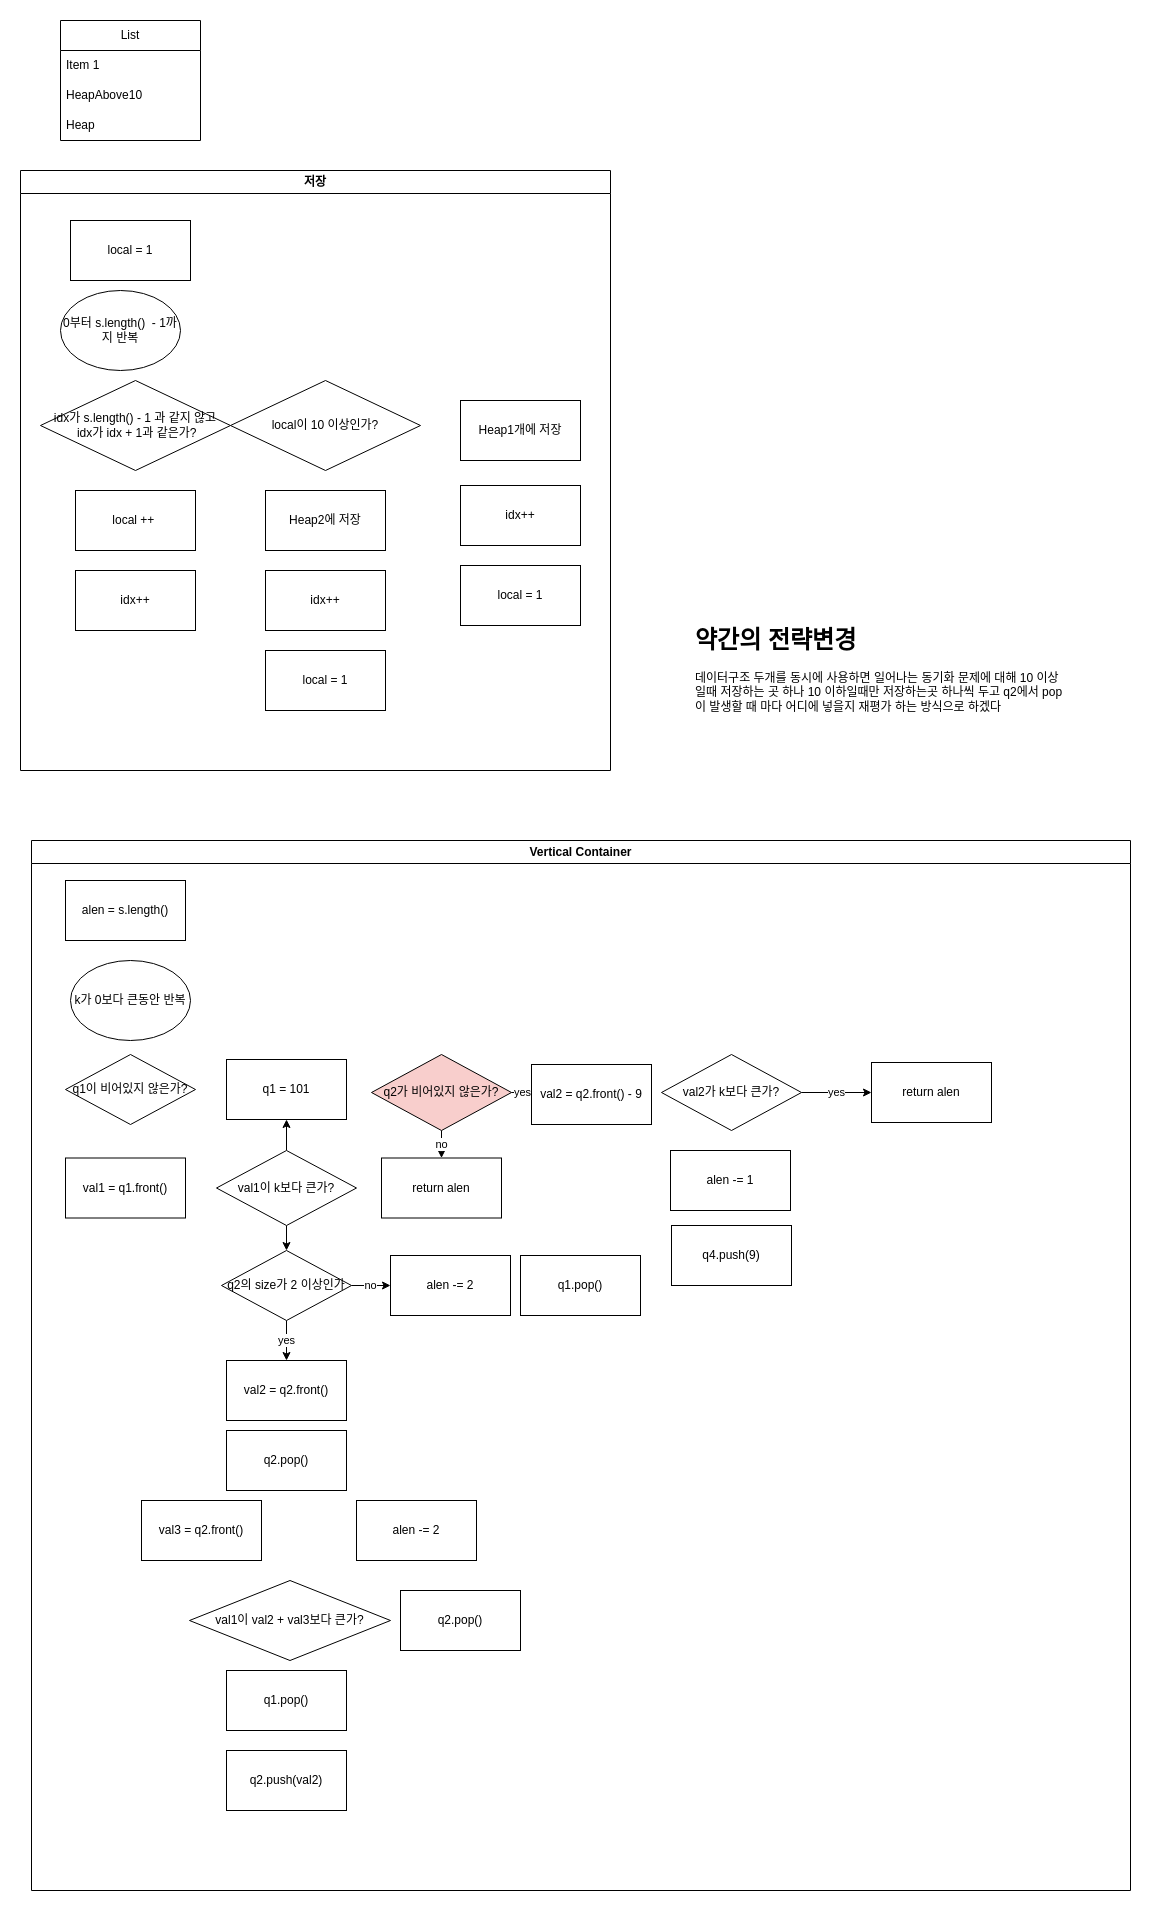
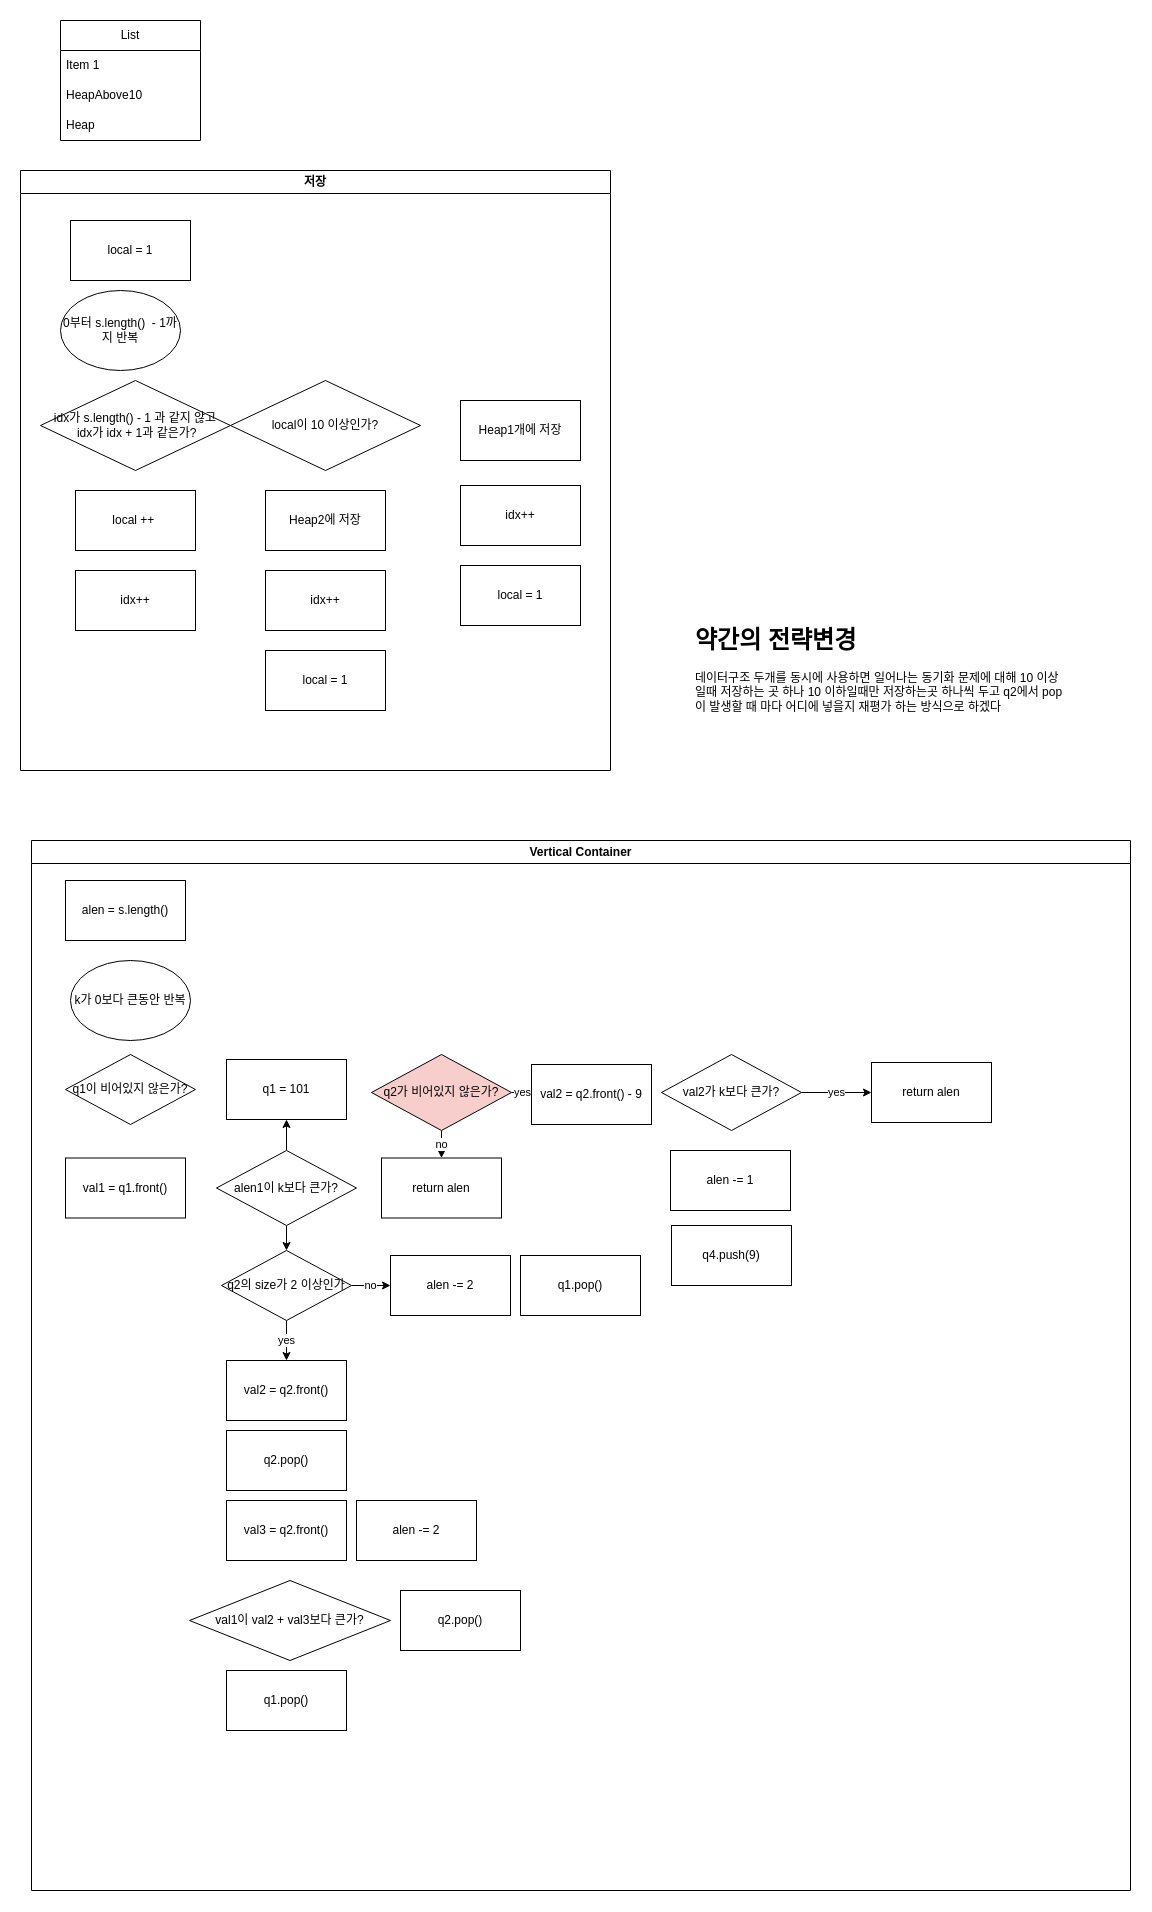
  <mxCell id="0" />
  <mxCell id="1" parent="0" />
  <mxCell id="2" value="List" style="swimlane;fontStyle=0;childLayout=stackLayout;horizontal=1;startSize=30;horizontalStack=0;resizeParent=1;resizeParentMax=0;resizeLast=0;collapsible=1;marginBottom=0;whiteSpace=wrap;html=1;" vertex="1" parent="1"><mxGeometry x="60" y="20" width="140" height="120" as="geometry" /></mxCell>
  <mxCell id="3" value="Item 1" style="text;strokeColor=none;fillColor=none;align=left;verticalAlign=middle;spacingLeft=4;spacingRight=4;overflow=hidden;points=[[0,0.5],[1,0.5]];portConstraint=eastwest;rotatable=0;whiteSpace=wrap;html=1;" vertex="1" parent="2"><mxGeometry y="30" width="140" height="30" as="geometry" /></mxCell>
  <mxCell id="4" value="HeapAbove10&amp;nbsp;" style="text;strokeColor=none;fillColor=none;align=left;verticalAlign=middle;spacingLeft=4;spacingRight=4;overflow=hidden;points=[[0,0.5],[1,0.5]];portConstraint=eastwest;rotatable=0;whiteSpace=wrap;html=1;" vertex="1" parent="2"><mxGeometry y="60" width="140" height="30" as="geometry" /></mxCell>
  <mxCell id="5" value="Heap" style="text;strokeColor=none;fillColor=none;align=left;verticalAlign=middle;spacingLeft=4;spacingRight=4;overflow=hidden;points=[[0,0.5],[1,0.5]];portConstraint=eastwest;rotatable=0;whiteSpace=wrap;html=1;" vertex="1" parent="2"><mxGeometry y="90" width="140" height="30" as="geometry" /></mxCell>
  <mxCell id="6" value="저장" style="swimlane;whiteSpace=wrap;html=1;" vertex="1" parent="1"><mxGeometry x="20" y="170" width="590" height="600" as="geometry" /></mxCell>
  <mxCell id="7" value="0부터 s.length()&amp;nbsp; - 1까지 반복" style="ellipse;whiteSpace=wrap;html=1;" vertex="1" parent="6"><mxGeometry x="40" y="120" width="120" height="80" as="geometry" /></mxCell>
  <mxCell id="8" value="Heap2에 저장" style="rounded=0;whiteSpace=wrap;html=1;" vertex="1" parent="6"><mxGeometry x="245" y="320" width="120" height="60" as="geometry" /></mxCell>
  <mxCell id="9" value="local이 10 이상인가?" style="rounded=0;whiteSpace=wrap;html=1;shape=rhombus;perimeter=rhombusPerimeter;" vertex="1" parent="6"><mxGeometry x="210" y="210" width="190" height="90" as="geometry" /></mxCell>
  <mxCell id="10" value="idx++" style="rounded=0;whiteSpace=wrap;html=1;" vertex="1" parent="6"><mxGeometry x="245" y="400" width="120" height="60" as="geometry" /></mxCell>
  <mxCell id="11" value="local = 1" style="rounded=0;whiteSpace=wrap;html=1;" vertex="1" parent="6"><mxGeometry x="245" y="480" width="120" height="60" as="geometry" /></mxCell>
  <mxCell id="12" value="Heap1개에 저장" style="rounded=0;whiteSpace=wrap;html=1;" vertex="1" parent="6"><mxGeometry x="440" y="230" width="120" height="60" as="geometry" /></mxCell>
  <mxCell id="13" value="idx++" style="rounded=0;whiteSpace=wrap;html=1;" vertex="1" parent="6"><mxGeometry x="440" y="315" width="120" height="60" as="geometry" /></mxCell>
  <mxCell id="14" value="local = 1" style="rounded=0;whiteSpace=wrap;html=1;" vertex="1" parent="6"><mxGeometry x="440" y="395" width="120" height="60" as="geometry" /></mxCell>
  <mxCell id="15" value="local ++&amp;nbsp;" style="rounded=0;whiteSpace=wrap;html=1;" vertex="1" parent="6"><mxGeometry x="55" y="320" width="120" height="60" as="geometry" /></mxCell>
  <mxCell id="16" value="idx++" style="rounded=0;whiteSpace=wrap;html=1;" vertex="1" parent="6"><mxGeometry x="55" y="400" width="120" height="60" as="geometry" /></mxCell>
  <mxCell id="17" value="idx가 s.length() - 1 과 같지 않고&lt;br&gt;&amp;nbsp;idx가 idx + 1과 같은가?" style="rounded=0;whiteSpace=wrap;html=1;shape=rhombus;perimeter=rhombusPerimeter;" vertex="1" parent="6"><mxGeometry x="20" y="210" width="190" height="90" as="geometry" /></mxCell>
  <mxCell id="18" value="local = 1" style="rounded=0;whiteSpace=wrap;html=1;" vertex="1" parent="6"><mxGeometry x="50" y="50" width="120" height="60" as="geometry" /></mxCell>
  <mxCell id="19" value="Vertical Container" style="swimlane;whiteSpace=wrap;html=1;" vertex="1" parent="1"><mxGeometry x="31" y="840" width="1099" height="1050" as="geometry" /></mxCell>
  <mxCell id="20" value="k가 0보다 큰동안 반복" style="ellipse;whiteSpace=wrap;html=1;" vertex="1" parent="19"><mxGeometry x="39" y="120" width="120" height="80" as="geometry" /></mxCell>
  <mxCell id="21" value="val1 = q1.front()" style="rounded=0;whiteSpace=wrap;html=1;" vertex="1" parent="19"><mxGeometry x="34" y="317.5" width="120" height="60" as="geometry" /></mxCell>
  <mxCell id="22" value="val2 = q2.front()" style="rounded=0;whiteSpace=wrap;html=1;" vertex="1" parent="19"><mxGeometry x="195" y="520" width="120" height="60" as="geometry" /></mxCell>
  <mxCell id="23" value="no" style="edgeStyle=orthogonalEdgeStyle;rounded=0;orthogonalLoop=1;jettySize=auto;html=1;" edge="1" parent="19" source="25" target="41"><mxGeometry relative="1" as="geometry" /></mxCell>
  <mxCell id="24" value="yes" style="edgeStyle=orthogonalEdgeStyle;rounded=0;orthogonalLoop=1;jettySize=auto;html=1;" edge="1" parent="19" source="25"><mxGeometry relative="1" as="geometry"><mxPoint x="255" y="520" as="targetPoint" /></mxGeometry></mxCell>
  <mxCell id="25" value="q2의 size가 2 이상인가" style="rhombus;whiteSpace=wrap;html=1;" vertex="1" parent="19"><mxGeometry x="190" y="410" width="130" height="70" as="geometry" /></mxCell>
  <mxCell id="26" value="q2.pop()" style="rounded=0;whiteSpace=wrap;html=1;" vertex="1" parent="19"><mxGeometry x="195" y="590" width="120" height="60" as="geometry" /></mxCell>
- <mxCell id="27" value="val3 = q2.front()" style="whiteSpace=wrap;html=1;" vertex="1" parent="19"><mxGeometry x="110" y="660" width="120" height="60" as="geometry" /></mxCell>
+ <mxCell id="27" value="val3 = q2.front()" style="whiteSpace=wrap;html=1;" vertex="1" parent="19"><mxGeometry x="195" y="660" width="120" height="60" as="geometry" /></mxCell>
  <mxCell id="28" value="q1이 비어있지 않은가?" style="rhombus;whiteSpace=wrap;html=1;" vertex="1" parent="19"><mxGeometry x="34" y="214" width="130" height="70" as="geometry" /></mxCell>
  <mxCell id="29" value="q1 = 101" style="rounded=0;whiteSpace=wrap;html=1;" vertex="1" parent="19"><mxGeometry x="195" y="219" width="120" height="60" as="geometry" /></mxCell>
  <mxCell id="30" value="yes" style="edgeStyle=orthogonalEdgeStyle;rounded=0;orthogonalLoop=1;jettySize=auto;html=1;" edge="1" parent="19" source="32" target="36"><mxGeometry relative="1" as="geometry" /></mxCell>
  <mxCell id="31" value="no" style="edgeStyle=orthogonalEdgeStyle;rounded=0;orthogonalLoop=1;jettySize=auto;html=1;" edge="1" parent="19" source="32" target="48"><mxGeometry relative="1" as="geometry" /></mxCell>
  <mxCell id="32" value="q2가 비어있지 않은가?" style="rhombus;whiteSpace=wrap;html=1;fillColor=#f8cecc;" vertex="1" parent="19"><mxGeometry x="340" y="214" width="140" height="76" as="geometry" /></mxCell>
  <mxCell id="33" value="" style="edgeStyle=orthogonalEdgeStyle;rounded=0;orthogonalLoop=1;jettySize=auto;html=1;" edge="1" parent="19" source="35" target="29"><mxGeometry relative="1" as="geometry" /></mxCell>
  <mxCell id="34" value="" style="edgeStyle=orthogonalEdgeStyle;rounded=0;orthogonalLoop=1;jettySize=auto;html=1;" edge="1" parent="19" source="35" target="25"><mxGeometry relative="1" as="geometry" /></mxCell>
- <mxCell id="35" value="val1이 k보다 큰가?" style="rhombus;whiteSpace=wrap;html=1;" vertex="1" parent="19"><mxGeometry x="185" y="310" width="140" height="75" as="geometry" /></mxCell>
+ <mxCell id="35" value="alen1이 k보다 큰가?" style="rhombus;whiteSpace=wrap;html=1;" vertex="1" parent="19"><mxGeometry x="185" y="310" width="140" height="75" as="geometry" /></mxCell>
  <mxCell id="36" value="val2 = q2.front() - 9" style="rounded=0;whiteSpace=wrap;html=1;" vertex="1" parent="19"><mxGeometry x="500" y="224" width="120" height="60" as="geometry" /></mxCell>
  <mxCell id="37" value="yes" style="edgeStyle=orthogonalEdgeStyle;rounded=0;orthogonalLoop=1;jettySize=auto;html=1;" edge="1" parent="19" source="38" target="39"><mxGeometry relative="1" as="geometry" /></mxCell>
  <mxCell id="38" value="val2가 k보다 큰가?" style="rhombus;whiteSpace=wrap;html=1;" vertex="1" parent="19"><mxGeometry x="630" y="214" width="140" height="76" as="geometry" /></mxCell>
  <mxCell id="39" value="return alen" style="rounded=0;whiteSpace=wrap;html=1;" vertex="1" parent="19"><mxGeometry x="840" y="222" width="120" height="60" as="geometry" /></mxCell>
  <mxCell id="40" value="alen = s.length()" style="whiteSpace=wrap;html=1;" vertex="1" parent="19"><mxGeometry x="34" y="40" width="120" height="60" as="geometry" /></mxCell>
  <mxCell id="41" value="alen -= 2" style="whiteSpace=wrap;html=1;" vertex="1" parent="19"><mxGeometry x="359" y="415" width="120" height="60" as="geometry" /></mxCell>
  <mxCell id="42" value="q1.pop()" style="whiteSpace=wrap;html=1;" vertex="1" parent="19"><mxGeometry x="489" y="415" width="120" height="60" as="geometry" /></mxCell>
  <mxCell id="43" value="val1이 val2 + val3보다 큰가?" style="rhombus;whiteSpace=wrap;html=1;" vertex="1" parent="19"><mxGeometry x="158" y="740" width="201" height="80" as="geometry" /></mxCell>
  <mxCell id="44" value="q1.pop()" style="whiteSpace=wrap;html=1;" vertex="1" parent="19"><mxGeometry x="195" y="830" width="120" height="60" as="geometry" /></mxCell>
- <mxCell id="45" value="q2.push(val2)" style="whiteSpace=wrap;html=1;" vertex="1" parent="19"><mxGeometry x="195" y="910" width="120" height="60" as="geometry" /></mxCell>
  <mxCell id="46" value="q2.pop()" style="whiteSpace=wrap;html=1;" vertex="1" parent="19"><mxGeometry x="369" y="750" width="120" height="60" as="geometry" /></mxCell>
  <mxCell id="47" value="alen -= 2" style="whiteSpace=wrap;html=1;" vertex="1" parent="19"><mxGeometry x="325" y="660" width="120" height="60" as="geometry" /></mxCell>
  <mxCell id="48" value="return alen" style="rounded=0;whiteSpace=wrap;html=1;" vertex="1" parent="19"><mxGeometry x="350" y="317.5" width="120" height="60" as="geometry" /></mxCell>
  <mxCell id="49" value="alen -= 1" style="rounded=0;whiteSpace=wrap;html=1;" vertex="1" parent="19"><mxGeometry x="639" y="310" width="120" height="60" as="geometry" /></mxCell>
  <mxCell id="50" value="q4.push(9)" style="rounded=0;whiteSpace=wrap;html=1;" vertex="1" parent="19"><mxGeometry x="640" y="385" width="120" height="60" as="geometry" /></mxCell>
  <mxCell id="51" value="&lt;h1&gt;약간의 전략변경&lt;/h1&gt;&lt;p&gt;데이터구조 두개를 동시에 사용하면 일어나는 동기화 문제에 대해 10 이상일때 저장하는 곳 하나 10 이하일때만 저장하는곳 하나씩 두고 q2에서 pop이 발생할 때 마다 어디에 넣을지 재평가 하는 방식으로 하겠다&amp;nbsp;&lt;/p&gt;" style="text;html=1;strokeColor=none;fillColor=none;spacing=5;spacingTop=-20;whiteSpace=wrap;overflow=hidden;rounded=0;" vertex="1" parent="1"><mxGeometry x="690" y="620" width="380" height="180" as="geometry" /></mxCell>
